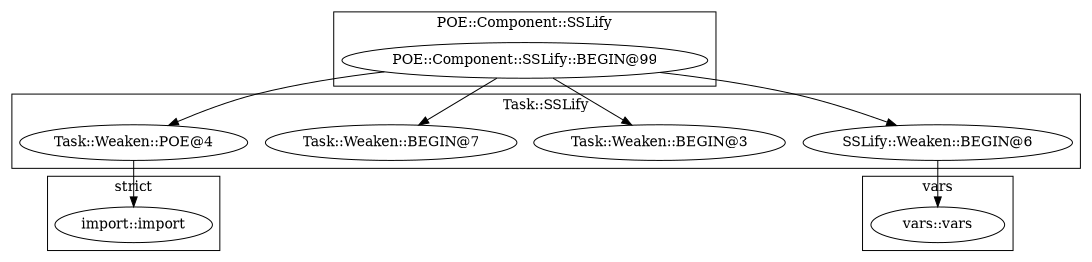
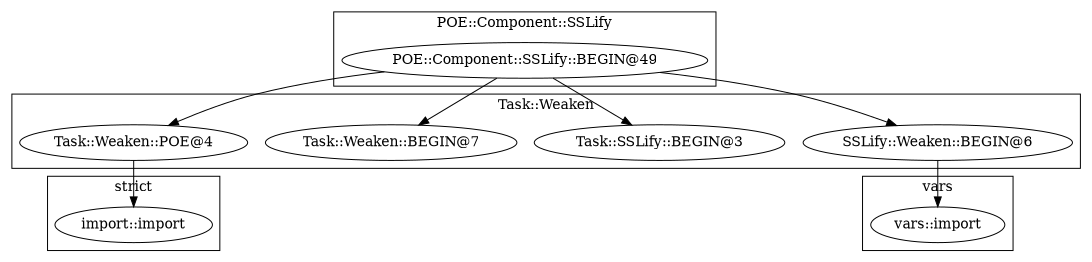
  digraph {
-   "vars::import" [label="vars::vars"]
-   "POE::Component::SSLify::BEGIN@99"
+   "vars::import"
+   "POE::Component::SSLify::BEGIN@99" [label="POE::Component::SSLify::BEGIN@49"]
    n3 [label="Task::Weaken::POE@4"]
-   "Task::Weaken::BEGIN@3"
+   "Task::Weaken::BEGIN@3" [label="Task::SSLify::BEGIN@3"]
    "Task::Weaken::BEGIN@7"
    n6 [label="SSLify::Weaken::BEGIN@6"]
    n7 [label="import::import"]
    subgraph cluster_1 {
      label=vars
      "vars::import"
    }
    subgraph cluster_2 {
      label="POE::Component::SSLify"
      "POE::Component::SSLify::BEGIN@99"
    }
    subgraph cluster_3 {
-     label="Task::SSLify"
+     label="Task::Weaken"
      n3
      "Task::Weaken::BEGIN@3"
      "Task::Weaken::BEGIN@7"
      n6
    }
    subgraph cluster_4 {
      label="strict"
      n7
    }
    "POE::Component::SSLify::BEGIN@99" -> n3
    "POE::Component::SSLify::BEGIN@99" -> "Task::Weaken::BEGIN@3"
    "POE::Component::SSLify::BEGIN@99" -> "Task::Weaken::BEGIN@7"
    "POE::Component::SSLify::BEGIN@99" -> n6
    n3 -> n7
    n6 -> "vars::import"
  }
